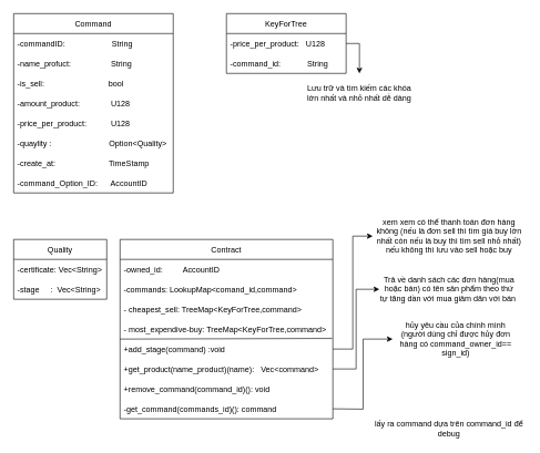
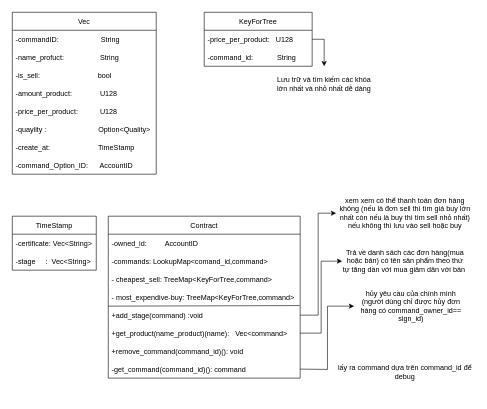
  <mxCell id="0" />
  <mxCell id="1" parent="0" />
- <mxCell id="2" value="Command" style="swimlane;fontStyle=0;childLayout=stackLayout;horizontal=1;startSize=30;horizontalStack=0;resizeParent=1;resizeParentMax=0;resizeLast=0;collapsible=1;marginBottom=0;" vertex="1" parent="1"><mxGeometry x="20" y="20" width="240" height="270" as="geometry" /></mxCell>
+ <mxCell id="2" value="Vec" style="swimlane;fontStyle=0;childLayout=stackLayout;horizontal=1;startSize=30;horizontalStack=0;resizeParent=1;resizeParentMax=0;resizeLast=0;collapsible=1;marginBottom=0;" vertex="1" parent="1"><mxGeometry x="20" y="20" width="240" height="270" as="geometry" /></mxCell>
  <mxCell id="3" value="-commandID:                     String" style="text;strokeColor=none;fillColor=none;align=left;verticalAlign=middle;spacingLeft=4;spacingRight=4;overflow=hidden;points=[[0,0.5],[1,0.5]];portConstraint=eastwest;rotatable=0;" vertex="1" parent="2"><mxGeometry y="30" width="240" height="30" as="geometry" /></mxCell>
  <mxCell id="4" value="-name_profuct:                  String" style="text;strokeColor=none;fillColor=none;align=left;verticalAlign=middle;spacingLeft=4;spacingRight=4;overflow=hidden;points=[[0,0.5],[1,0.5]];portConstraint=eastwest;rotatable=0;" vertex="1" parent="2"><mxGeometry y="60" width="240" height="30" as="geometry" /></mxCell>
  <mxCell id="5" value="-is_sell:                             bool" style="text;strokeColor=none;fillColor=none;align=left;verticalAlign=middle;spacingLeft=4;spacingRight=4;overflow=hidden;points=[[0,0.5],[1,0.5]];portConstraint=eastwest;rotatable=0;" vertex="1" parent="2"><mxGeometry y="90" width="240" height="30" as="geometry" /></mxCell>
  <mxCell id="6" value="-amount_product:              U128" style="text;strokeColor=none;fillColor=none;align=left;verticalAlign=middle;spacingLeft=4;spacingRight=4;overflow=hidden;points=[[0,0.5],[1,0.5]];portConstraint=eastwest;rotatable=0;" vertex="1" parent="2"><mxGeometry y="120" width="240" height="30" as="geometry" /></mxCell>
  <mxCell id="7" value="-price_per_product:           U128" style="text;strokeColor=none;fillColor=none;align=left;verticalAlign=middle;spacingLeft=4;spacingRight=4;overflow=hidden;points=[[0,0.5],[1,0.5]];portConstraint=eastwest;rotatable=0;" vertex="1" parent="2"><mxGeometry y="150" width="240" height="30" as="geometry" /></mxCell>
  <mxCell id="8" value="-quaylity :                          Option&lt;Quality&gt;" style="text;strokeColor=none;fillColor=none;align=left;verticalAlign=middle;spacingLeft=4;spacingRight=4;overflow=hidden;points=[[0,0.5],[1,0.5]];portConstraint=eastwest;rotatable=0;" vertex="1" parent="2"><mxGeometry y="180" width="240" height="30" as="geometry" /></mxCell>
  <mxCell id="9" value="-create_at:                        TimeStamp" style="text;strokeColor=none;fillColor=none;align=left;verticalAlign=middle;spacingLeft=4;spacingRight=4;overflow=hidden;points=[[0,0.5],[1,0.5]];portConstraint=eastwest;rotatable=0;" vertex="1" parent="2"><mxGeometry y="210" width="240" height="30" as="geometry" /></mxCell>
  <mxCell id="10" value="-command_Option_ID:      AccountID" style="text;strokeColor=none;fillColor=none;align=left;verticalAlign=middle;spacingLeft=4;spacingRight=4;overflow=hidden;points=[[0,0.5],[1,0.5]];portConstraint=eastwest;rotatable=0;" vertex="1" parent="2"><mxGeometry y="240" width="240" height="30" as="geometry" /></mxCell>
- <mxCell id="11" value="Quality" style="swimlane;fontStyle=0;childLayout=stackLayout;horizontal=1;startSize=30;horizontalStack=0;resizeParent=1;resizeParentMax=0;resizeLast=0;collapsible=1;marginBottom=0;" vertex="1" parent="1"><mxGeometry x="20" y="360" width="140" height="90" as="geometry" /></mxCell>
+ <mxCell id="11" value="TimeStamp" style="swimlane;fontStyle=0;childLayout=stackLayout;horizontal=1;startSize=30;horizontalStack=0;resizeParent=1;resizeParentMax=0;resizeLast=0;collapsible=1;marginBottom=0;" vertex="1" parent="1"><mxGeometry x="20" y="360" width="140" height="90" as="geometry" /></mxCell>
  <mxCell id="12" value="-certificate: Vec&lt;String&gt;" style="text;strokeColor=none;fillColor=none;align=left;verticalAlign=middle;spacingLeft=4;spacingRight=4;overflow=hidden;points=[[0,0.5],[1,0.5]];portConstraint=eastwest;rotatable=0;" vertex="1" parent="11"><mxGeometry y="30" width="140" height="30" as="geometry" /></mxCell>
  <mxCell id="13" value="-stage     :  Vec&lt;String&gt;" style="text;strokeColor=none;fillColor=none;align=left;verticalAlign=middle;spacingLeft=4;spacingRight=4;overflow=hidden;points=[[0,0.5],[1,0.5]];portConstraint=eastwest;rotatable=0;" vertex="1" parent="11"><mxGeometry y="60" width="140" height="30" as="geometry" /></mxCell>
  <mxCell id="14" value="Contract" style="swimlane;fontStyle=0;childLayout=stackLayout;horizontal=1;startSize=30;horizontalStack=0;resizeParent=1;resizeParentMax=0;resizeLast=0;collapsible=1;marginBottom=0;" vertex="1" parent="1"><mxGeometry x="180" y="360" width="320" height="270" as="geometry" /></mxCell>
  <mxCell id="15" value="-owned_id:         AccountID" style="text;strokeColor=none;fillColor=none;align=left;verticalAlign=middle;spacingLeft=4;spacingRight=4;overflow=hidden;points=[[0,0.5],[1,0.5]];portConstraint=eastwest;rotatable=0;" vertex="1" parent="14"><mxGeometry y="30" width="320" height="30" as="geometry" /></mxCell>
  <mxCell id="16" value="-commands: LookupMap&lt;comand_id,command&gt;" style="text;strokeColor=none;fillColor=none;align=left;verticalAlign=middle;spacingLeft=4;spacingRight=4;overflow=hidden;points=[[0,0.5],[1,0.5]];portConstraint=eastwest;rotatable=0;" vertex="1" parent="14"><mxGeometry y="60" width="320" height="30" as="geometry" /></mxCell>
  <mxCell id="17" value="- cheapest_sell: TreeMap&lt;KeyForTree,command&gt;" style="text;strokeColor=none;fillColor=none;align=left;verticalAlign=middle;spacingLeft=4;spacingRight=4;overflow=hidden;points=[[0,0.5],[1,0.5]];portConstraint=eastwest;rotatable=0;" vertex="1" parent="14"><mxGeometry y="90" width="320" height="30" as="geometry" /></mxCell>
  <mxCell id="18" value="- most_expendive-buy: TreeMap&lt;KeyForTree,command&gt;" style="text;strokeColor=none;fillColor=none;align=left;verticalAlign=middle;spacingLeft=4;spacingRight=4;overflow=hidden;points=[[0,0.5],[1,0.5]];portConstraint=eastwest;rotatable=0;" vertex="1" parent="14"><mxGeometry y="120" width="320" height="30" as="geometry" /></mxCell>
  <mxCell id="19" value="+add_stage(command) :void" style="text;strokeColor=none;fillColor=none;align=left;verticalAlign=middle;spacingLeft=4;spacingRight=4;overflow=hidden;points=[[0,0.5],[1,0.5]];portConstraint=eastwest;rotatable=0;" vertex="1" parent="14"><mxGeometry y="150" width="320" height="30" as="geometry" /></mxCell>
  <mxCell id="20" value="+get_product(name_product)(name):   Vec&lt;command&gt;" style="text;strokeColor=none;fillColor=none;align=left;verticalAlign=middle;spacingLeft=4;spacingRight=4;overflow=hidden;points=[[0,0.5],[1,0.5]];portConstraint=eastwest;rotatable=0;" vertex="1" parent="14"><mxGeometry y="180" width="320" height="30" as="geometry" /></mxCell>
  <mxCell id="21" value="+remove_command(command_id)(): void" style="text;strokeColor=none;fillColor=none;align=left;verticalAlign=middle;spacingLeft=4;spacingRight=4;overflow=hidden;points=[[0,0.5],[1,0.5]];portConstraint=eastwest;rotatable=0;" vertex="1" parent="14"><mxGeometry y="210" width="320" height="30" as="geometry" /></mxCell>
- <mxCell id="22" value="-get_command(commands_id)(): command" style="text;strokeColor=none;fillColor=none;align=left;verticalAlign=middle;spacingLeft=4;spacingRight=4;overflow=hidden;points=[[0,0.5],[1,0.5]];portConstraint=eastwest;rotatable=0;" vertex="1" parent="14"><mxGeometry y="240" width="320" height="30" as="geometry" /></mxCell>
+ <mxCell id="22" value="-get_command(command_id)(): command" style="text;strokeColor=none;fillColor=none;align=left;verticalAlign=middle;spacingLeft=4;spacingRight=4;overflow=hidden;points=[[0,0.5],[1,0.5]];portConstraint=eastwest;rotatable=0;" vertex="1" parent="14"><mxGeometry y="240" width="320" height="30" as="geometry" /></mxCell>
  <mxCell id="23" style="edgeStyle=orthogonalEdgeStyle;rounded=0;orthogonalLoop=1;jettySize=auto;html=1;exitX=1;exitY=0.5;exitDx=0;exitDy=0;" edge="1" parent="14" source="20" target="20"><mxGeometry relative="1" as="geometry" /></mxCell>
  <mxCell id="24" value="" style="endArrow=none;html=1;rounded=0;exitX=0;exitY=0;exitDx=0;exitDy=0;exitPerimeter=0;entryX=0.997;entryY=-0.033;entryDx=0;entryDy=0;entryPerimeter=0;" edge="1" parent="14" source="19" target="19"><mxGeometry width="50" height="50" relative="1" as="geometry"><mxPoint x="320" y="370" as="sourcePoint" /><mxPoint x="370" y="320" as="targetPoint" /></mxGeometry></mxCell>
  <mxCell id="25" value="KeyForTree" style="swimlane;fontStyle=0;childLayout=stackLayout;horizontal=1;startSize=30;horizontalStack=0;resizeParent=1;resizeParentMax=0;resizeLast=0;collapsible=1;marginBottom=0;" vertex="1" parent="1"><mxGeometry x="340" y="20" width="180" height="90" as="geometry" /></mxCell>
  <mxCell id="26" value="-price_per_product:   U128" style="text;strokeColor=none;fillColor=none;align=left;verticalAlign=middle;spacingLeft=4;spacingRight=4;overflow=hidden;points=[[0,0.5],[1,0.5]];portConstraint=eastwest;rotatable=0;" vertex="1" parent="25"><mxGeometry y="30" width="180" height="30" as="geometry" /></mxCell>
  <mxCell id="27" value="-command_id:            String" style="text;strokeColor=none;fillColor=none;align=left;verticalAlign=middle;spacingLeft=4;spacingRight=4;overflow=hidden;points=[[0,0.5],[1,0.5]];portConstraint=eastwest;rotatable=0;" vertex="1" parent="25"><mxGeometry y="60" width="180" height="30" as="geometry" /></mxCell>
  <mxCell id="28" value="Lưu trữ và tìm kiếm các khóa lớn nhất và nhỏ nhất dễ dàng" style="text;html=1;strokeColor=none;fillColor=none;align=center;verticalAlign=middle;whiteSpace=wrap;rounded=0;" vertex="1" parent="1"><mxGeometry x="460" y="110" width="160" height="60" as="geometry" /></mxCell>
  <mxCell id="29" style="edgeStyle=orthogonalEdgeStyle;rounded=0;orthogonalLoop=1;jettySize=auto;html=1;exitX=1;exitY=0.5;exitDx=0;exitDy=0;entryX=0.5;entryY=0;entryDx=0;entryDy=0;" edge="1" parent="1" source="26" target="28"><mxGeometry relative="1" as="geometry" /></mxCell>
  <mxCell id="30" value="xem xem có thể thanh toán đơn hàng không (nếu là đơn sell thì tìm giá buy lớn nhất còn nếu là buy thì tìm sell nhỏ nhất) nếu không thì lưu vào sell hoặc buy" style="text;html=1;strokeColor=none;fillColor=none;align=center;verticalAlign=middle;whiteSpace=wrap;rounded=0;" vertex="1" parent="1"><mxGeometry x="560" y="340" width="230" height="30" as="geometry" /></mxCell>
  <mxCell id="31" style="edgeStyle=orthogonalEdgeStyle;rounded=0;orthogonalLoop=1;jettySize=auto;html=1;exitX=1;exitY=0.5;exitDx=0;exitDy=0;entryX=0;entryY=0.5;entryDx=0;entryDy=0;" edge="1" parent="1" source="19" target="30"><mxGeometry relative="1" as="geometry" /></mxCell>
  <mxCell id="32" value="Trả về danh sách các đơn hàng(mua hoặc bán) có tên sản phẩm theo thứ tự tăng dần với mua giảm dân với bán&amp;nbsp;" style="text;html=1;strokeColor=none;fillColor=none;align=center;verticalAlign=middle;whiteSpace=wrap;rounded=0;" vertex="1" parent="1"><mxGeometry x="570" y="420" width="210" height="30" as="geometry" /></mxCell>
  <mxCell id="33" style="edgeStyle=orthogonalEdgeStyle;rounded=0;orthogonalLoop=1;jettySize=auto;html=1;exitX=1;exitY=0.5;exitDx=0;exitDy=0;entryX=0;entryY=0.5;entryDx=0;entryDy=0;" edge="1" parent="1" source="20" target="32"><mxGeometry relative="1" as="geometry" /></mxCell>
  <mxCell id="34" value="hủy yêu cầu của chính mình (người dùng chỉ được hủy đơn hàng có command_owner_id== sign_id)" style="text;html=1;strokeColor=none;fillColor=none;align=center;verticalAlign=middle;whiteSpace=wrap;rounded=0;" vertex="1" parent="1"><mxGeometry x="590" y="495" width="190" height="30" as="geometry" /></mxCell>
  <mxCell id="35" style="edgeStyle=orthogonalEdgeStyle;rounded=0;orthogonalLoop=1;jettySize=auto;html=1;exitX=1;exitY=0.5;exitDx=0;exitDy=0;entryX=0;entryY=0.5;entryDx=0;entryDy=0;" edge="1" parent="1" target="34"><mxGeometry relative="1" as="geometry"><mxPoint x="500" y="615" as="sourcePoint" /></mxGeometry></mxCell>
- <mxCell id="36" value="lấy ra command dựa trên command_id để debug" style="text;html=1;strokeColor=none;fillColor=none;align=center;verticalAlign=middle;whiteSpace=wrap;rounded=0;" vertex="1" parent="1"><mxGeometry x="560" y="630" width="230" height="30" as="geometry" /></mxCell>
+ <mxCell id="36" value="lấy ra command dựa trên command_id để debug" style="text;html=1;strokeColor=none;fillColor=none;align=center;verticalAlign=middle;whiteSpace=wrap;rounded=0;" vertex="1" parent="1"><mxGeometry x="560" y="605" width="230" height="30" as="geometry" /></mxCell>
